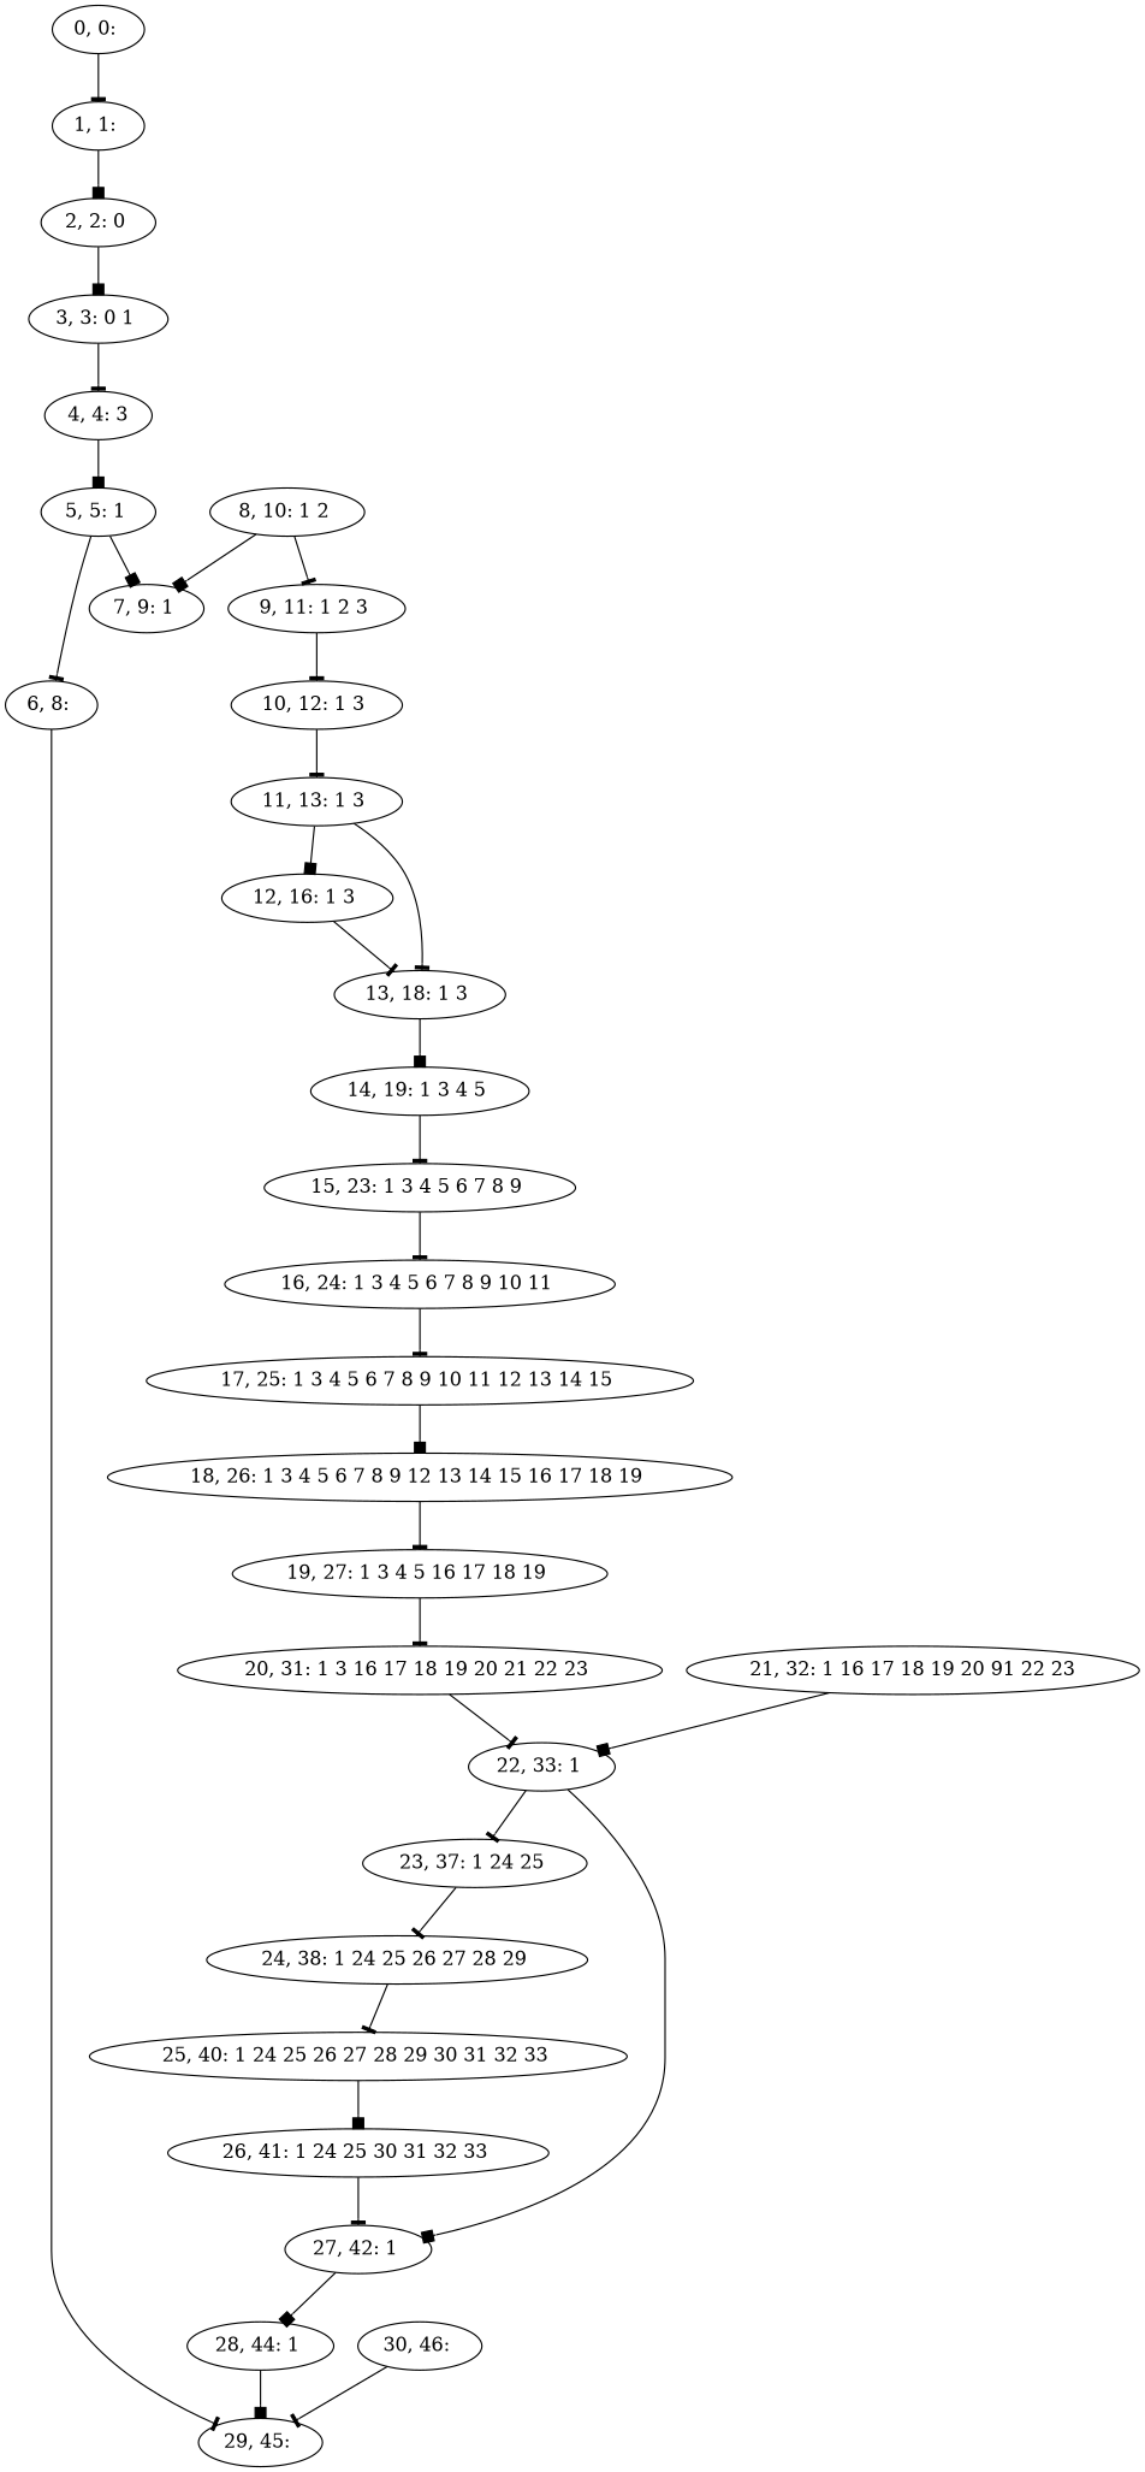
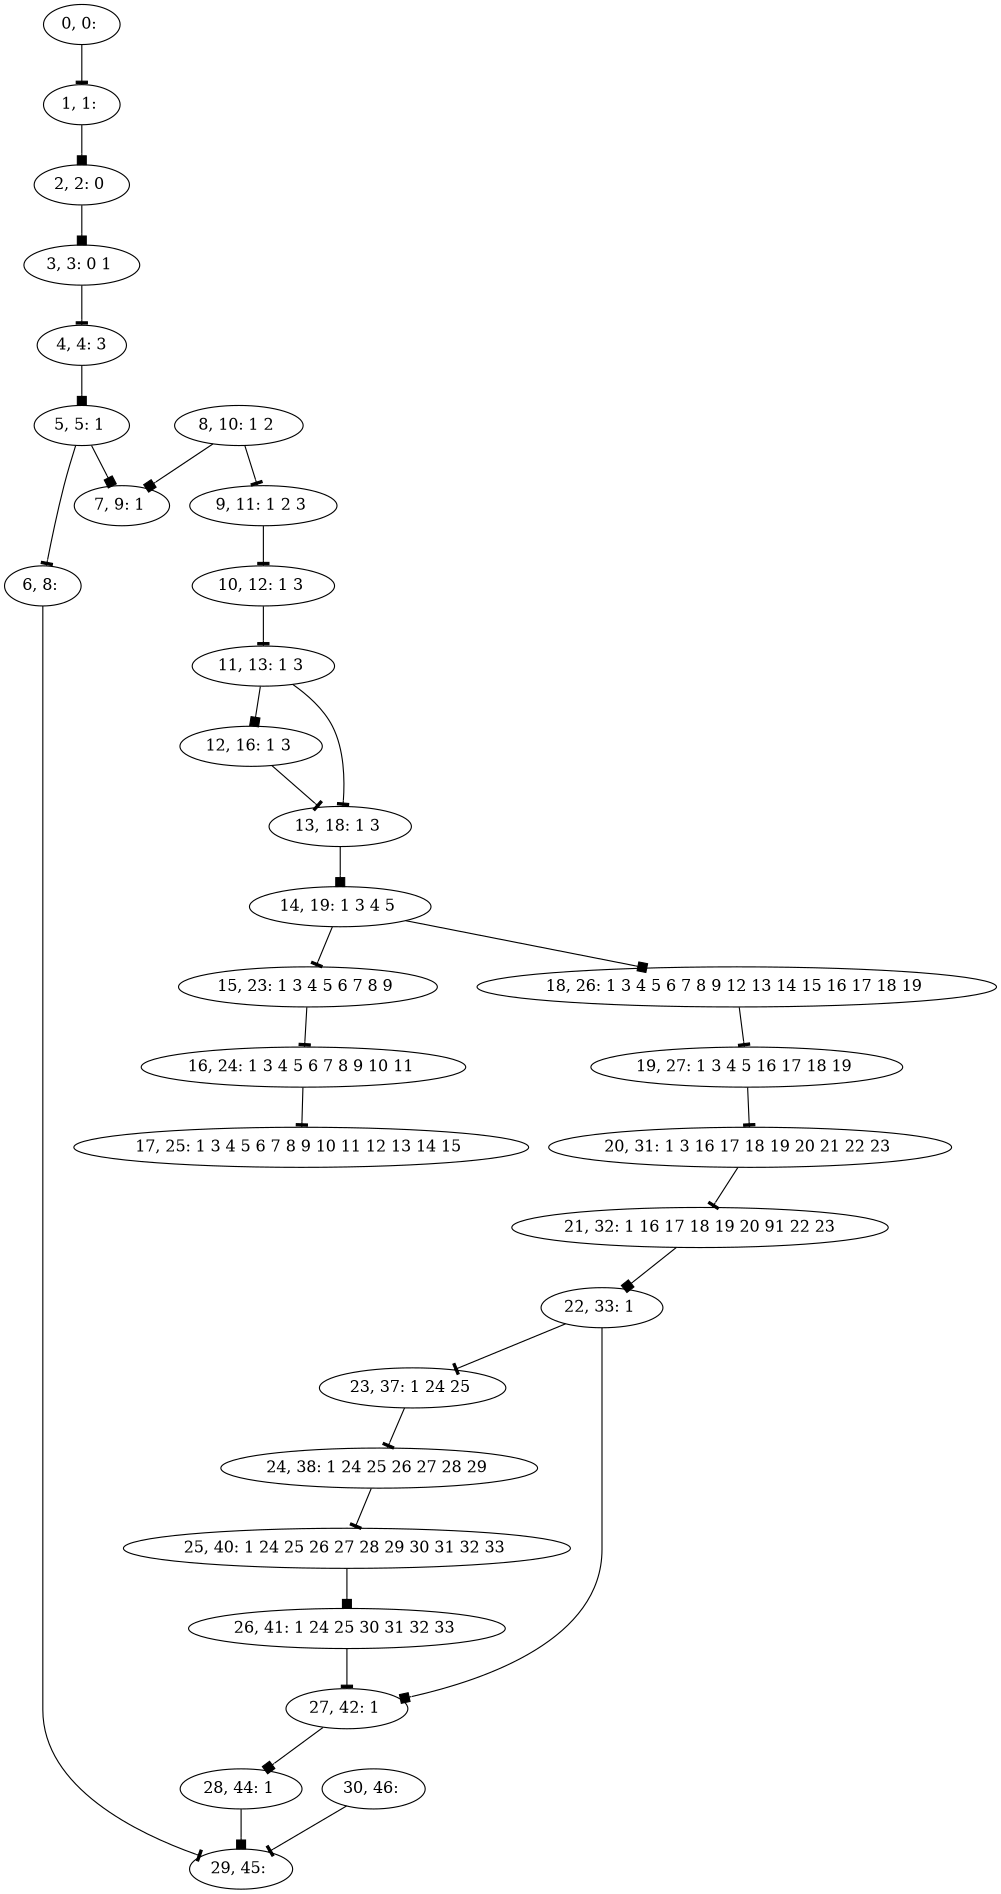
  digraph {
    edge [arrowhead=tee]
    n1 [label="0, 0: "]
    n2 [label="1, 1: "]
    n3 [label="2, 2: 0 "]
    n4 [label="3, 3: 0 1 "]
    n5 [label="4, 4: 3"]
    n6 [label="5, 5: 1 "]
    n7 [label="6, 8: "]
    n8 [label="7, 9: 1 "]
    n9 [label="29, 45: "]
    n10 [label="8, 10: 1 2 "]
    n11 [label="9, 11: 1 2 3 "]
    n12 [label="10, 12: 1 3 "]
    n13 [label="11, 13: 1 3 "]
    n14 [label="12, 16: 1 3 "]
    n15 [label="13, 18: 1 3 "]
    n16 [label="14, 19: 1 3 4 5 "]
    n17 [label="15, 23: 1 3 4 5 6 7 8 9 "]
    n18 [label="16, 24: 1 3 4 5 6 7 8 9 10 11 "]
    n19 [label="17, 25: 1 3 4 5 6 7 8 9 10 11 12 13 14 15 "]
    n20 [label="18, 26: 1 3 4 5 6 7 8 9 12 13 14 15 16 17 18 19 "]
    n21 [label="19, 27: 1 3 4 5 16 17 18 19 "]
    n22 [label="20, 31: 1 3 16 17 18 19 20 21 22 23 "]
    n23 [label="21, 32: 1 16 17 18 19 20 91 22 23"]
    n24 [label="22, 33: 1 "]
    n25 [label="23, 37: 1 24 25 "]
    n26 [label="27, 42: 1 "]
    n27 [label="24, 38: 1 24 25 26 27 28 29 "]
    n28 [label="28, 44: 1 "]
    n29 [label="25, 40: 1 24 25 26 27 28 29 30 31 32 33 "]
    n30 [label="26, 41: 1 24 25 30 31 32 33 "]
    n31 [label="30, 46: "]
    n1 -> n2
    n2 -> n3 [arrowhead=box]
    n3 -> n4 [arrowhead=box]
    n4 -> n5
    n5 -> n6 [arrowhead=box]
    n6 -> n7
    n6 -> n8 [arrowhead=box]
    n7 -> n9
    n10 -> n8 [arrowhead=box]
    n10 -> n11
    n11 -> n12
    n12 -> n13
    n13 -> n14 [arrowhead=box]
    n13 -> n15
    n14 -> n15
    n15 -> n16 [arrowhead=box]
    n16 -> n17
    n17 -> n18
    n18 -> n19
-   n19 -> n20 [arrowhead=box]
+   n16 -> n20 [arrowhead=box]
    n20 -> n21
    n21 -> n22
-   n22 -> n24
+   n22 -> n23
    n23 -> n24 [arrowhead=box]
    n24 -> n25
    n24 -> n26 [arrowhead=box]
    n25 -> n27
    n26 -> n28 [arrowhead=box]
    n27 -> n29
    n28 -> n9 [arrowhead=box]
    n29 -> n30 [arrowhead=box]
    n30 -> n26
    n31 -> n9
  }
